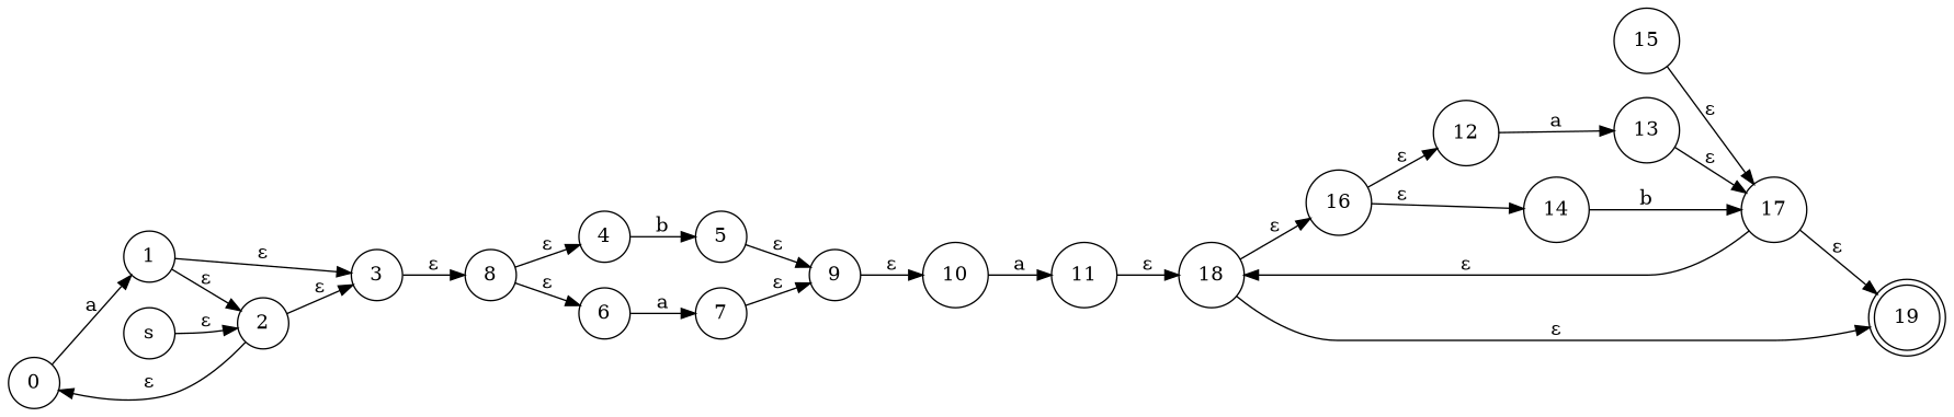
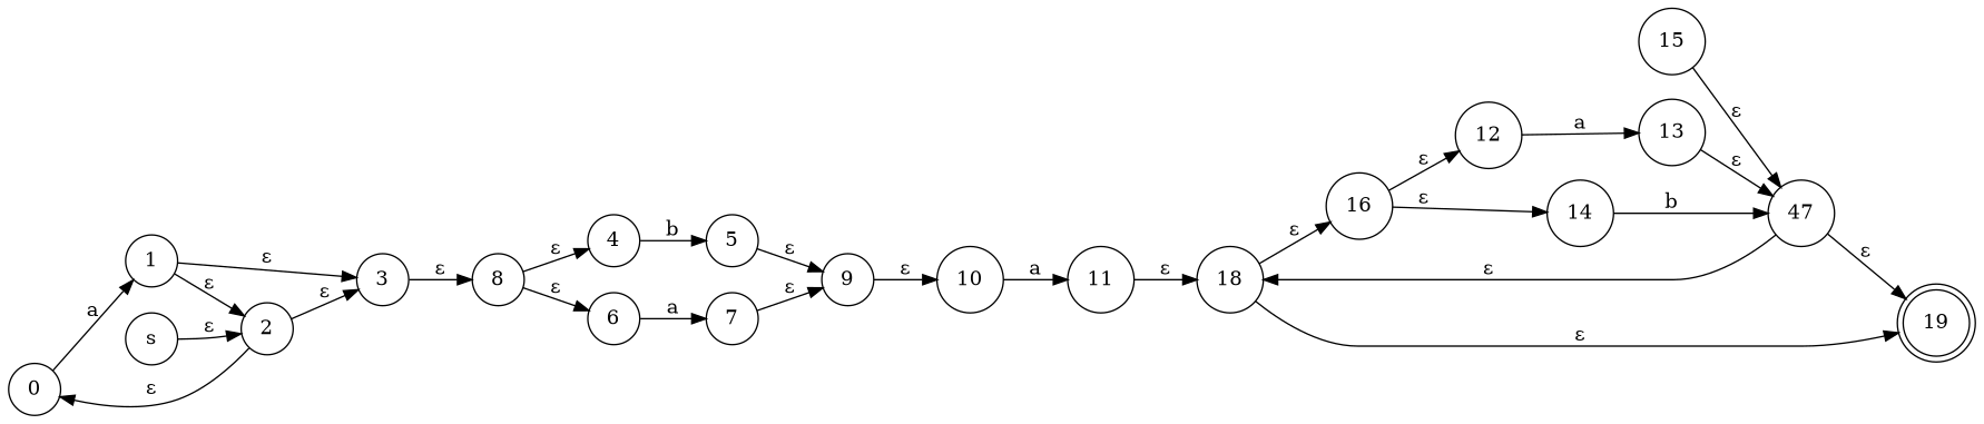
  digraph {
    rankdir=LR
    node [shape=circle]
    0
    1
    2
    3
    8
    4
    6
    s
    5
    7
    9
    10
    11
    18
    16
    19 [shape=doublecircle]
    12
    14
    13
-   17
+   17 [label=47]
    15
    0 -> 1 [label=a]
    1 -> 2 [label="ε"]
    1 -> 3 [label="ε"]
    2 -> 0 [label="ε"]
    2 -> 3 [label="ε"]
    3 -> 8 [label="ε"]
    8 -> 4 [label="ε"]
    8 -> 6 [label="ε"]
    4 -> 5 [label=b]
    6 -> 7 [label=a]
    s -> 2 [label="ε"]
    5 -> 9 [label="ε"]
    7 -> 9 [label="ε"]
    9 -> 10 [label="ε"]
    10 -> 11 [label=a]
    11 -> 18 [label="ε"]
    18 -> 16 [label="ε"]
    18 -> 19 [label="ε"]
    16 -> 12 [label="ε"]
    16 -> 14 [label="ε"]
    12 -> 13 [label=a]
    14 -> 17 [label=b]
    13 -> 17 [label="ε"]
    17 -> 18 [label="ε"]
    17 -> 19 [label="ε"]
    15 -> 17 [label="ε"]
  }
